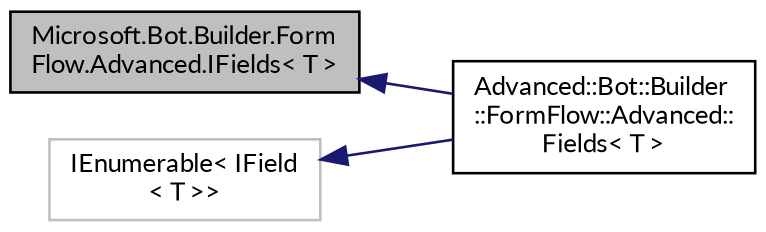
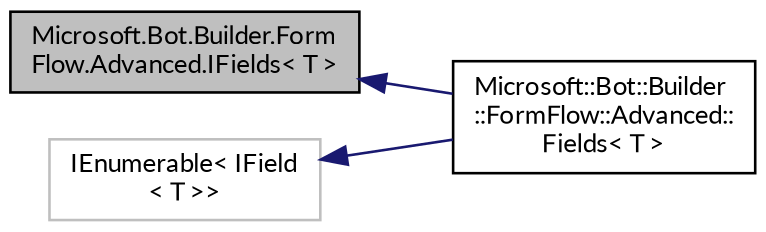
  digraph {
    fontname=Lato
    rankdir=LR
    node [color=black fillcolor=white fontname=Lato fontsize=10 shape=record style=filled]
    edge [color=midnightblue dir=back fontname=Lato fontsize=10 labelfontname=Helvetica labelfontsize=10 style=solid]
    n1 [fillcolor=grey75 fontcolor=black height=0.2 label="Microsoft.Bot.Builder.Form\lFlow.Advanced.IFields\< T \>" width=0.4]
-   n2 [height=0.2 label="Advanced::Bot::Builder\l::FormFlow::Advanced::\lFields\< T \>" width=0.4]
+   n2 [height=0.2 label="Microsoft::Bot::Builder\l::FormFlow::Advanced::\lFields\< T \>" width=0.4]
    n3 [color=grey75 height=0.2 label="IEnumerable\< IField\l\< T \>\>" width=0.4]
    n1 -> n2
    n3 -> n2
  }
